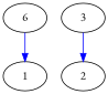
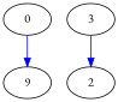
  digraph {
    fontname="EB Garamond"
    node [color=black fontname="EB Garamond"]
    edge [color=blue fontname="EB Garamond"]
-   n1 [label=6]
-   n2 [label=1]
+   n1 [label=0]
+   n2 [label=9]
    n3 [label=2]
    n4 [label=3]
    n1 -> n2
    n4 -> n3
  }
